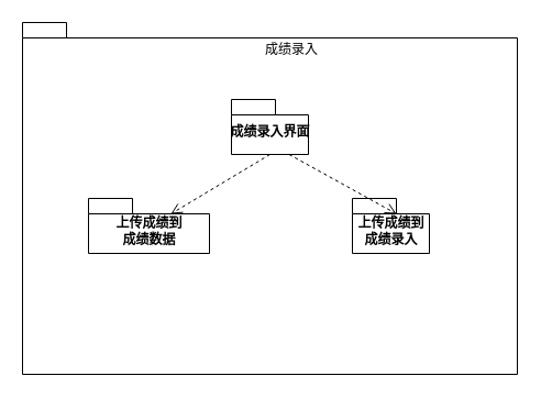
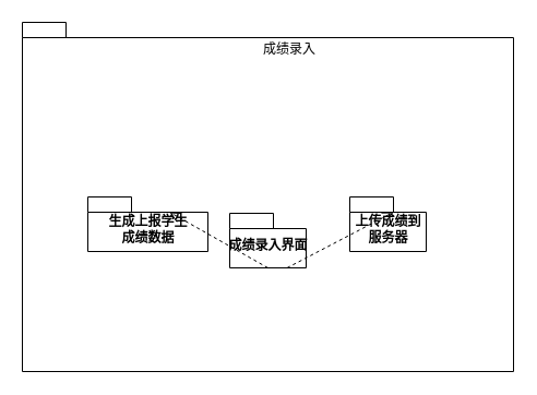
  <mxCell id="0" />
  <mxCell id="1" parent="0" />
  <mxCell id="2" value="" style="shape=folder;fontStyle=1;spacingTop=10;tabWidth=40;tabHeight=14;tabPosition=left;html=1;" vertex="1" parent="1"><mxGeometry x="20" y="20" width="450" height="320" as="geometry" /></mxCell>
  <mxCell id="3" value="成绩录入" style="text;html=1;strokeColor=none;fillColor=none;align=center;verticalAlign=middle;whiteSpace=wrap;rounded=0;" vertex="1" parent="1"><mxGeometry x="240" y="35" width="50" height="20" as="geometry" /></mxCell>
- <mxCell id="4" value="成绩录入界面" style="shape=folder;fontStyle=1;spacingTop=10;tabWidth=40;tabHeight=14;tabPosition=left;html=1;" vertex="1" parent="1"><mxGeometry x="210" y="90" width="70" height="50" as="geometry" /></mxCell>
- <mxCell id="5" value="上传成绩到&lt;br&gt;成绩数据" style="shape=folder;fontStyle=1;spacingTop=10;tabWidth=40;tabHeight=14;tabPosition=left;html=1;" vertex="1" parent="1"><mxGeometry x="80" y="180" width="110" height="50" as="geometry" /></mxCell>
- <mxCell id="6" value="上传成绩到&lt;br&gt;成绩录入&lt;br&gt;" style="shape=folder;fontStyle=1;spacingTop=10;tabWidth=40;tabHeight=14;tabPosition=left;html=1;" vertex="1" parent="1"><mxGeometry x="320" y="180" width="70" height="50" as="geometry" /></mxCell>
+ <mxCell id="4" value="成绩录入界面" style="shape=folder;fontStyle=1;spacingTop=10;tabWidth=40;tabHeight=14;tabPosition=left;html=1;" vertex="1" parent="1"><mxGeometry x="210" y="195" width="70" height="50" as="geometry" /></mxCell>
+ <mxCell id="5" value="生成上报学生&lt;br&gt;成绩数据" style="shape=folder;fontStyle=1;spacingTop=10;tabWidth=40;tabHeight=14;tabPosition=left;html=1;" vertex="1" parent="1"><mxGeometry x="80" y="180" width="110" height="50" as="geometry" /></mxCell>
+ <mxCell id="6" value="上传成绩到&lt;br&gt;服务器&lt;br&gt;" style="shape=folder;fontStyle=1;spacingTop=10;tabWidth=40;tabHeight=14;tabPosition=left;html=1;" vertex="1" parent="1"><mxGeometry x="320" y="180" width="70" height="50" as="geometry" /></mxCell>
  <mxCell id="7" value="" style="html=1;verticalAlign=bottom;endArrow=open;dashed=1;endSize=8;exitX=0.5;exitY=1;exitDx=0;exitDy=0;exitPerimeter=0;entryX=0;entryY=0;entryDx=75;entryDy=14;entryPerimeter=0;" edge="1" parent="1" source="4" target="5"><mxGeometry relative="1" as="geometry"><mxPoint x="270" y="170" as="sourcePoint" /><mxPoint x="190" y="170" as="targetPoint" /></mxGeometry></mxCell>
  <mxCell id="8" value="" style="html=1;verticalAlign=bottom;endArrow=open;dashed=1;endSize=8;exitX=0.75;exitY=1;exitDx=0;exitDy=0;exitPerimeter=0;entryX=0;entryY=0;entryDx=40;entryDy=14;entryPerimeter=0;" edge="1" parent="1" source="4" target="6"><mxGeometry x="-0.103" y="28" relative="1" as="geometry"><mxPoint x="300" y="190" as="sourcePoint" /><mxPoint x="220" y="190" as="targetPoint" /><mxPoint as="offset" /></mxGeometry></mxCell>
